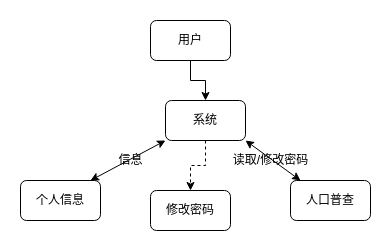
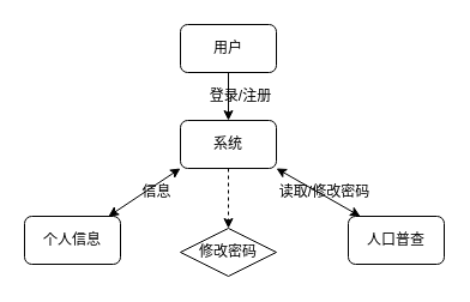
  <mxCell id="0" />
  <mxCell id="1" parent="0" />
  <mxCell id="2" value="" style="edgeStyle=orthogonalEdgeStyle;rounded=0;orthogonalLoop=1;jettySize=auto;html=1;" edge="1" parent="1" source="3" target="5"><mxGeometry relative="1" as="geometry" /></mxCell>
  <mxCell id="3" value="用户" style="rounded=1;whiteSpace=wrap;html=1;" vertex="1" parent="1"><mxGeometry x="150" y="20" width="80" height="40" as="geometry" /></mxCell>
  <mxCell id="4" style="edgeStyle=orthogonalEdgeStyle;rounded=0;orthogonalLoop=1;jettySize=auto;html=1;exitX=0.5;exitY=1;exitDx=0;exitDy=0;dashed=1;" edge="1" parent="1" source="5" target="8"><mxGeometry relative="1" as="geometry" /></mxCell>
- <mxCell id="5" value="系统" style="rounded=1;whiteSpace=wrap;html=1;" vertex="1" parent="1"><mxGeometry x="165" y="100" width="80" height="40" as="geometry" /></mxCell>
+ <mxCell id="5" value="系统" style="rounded=1;whiteSpace=wrap;html=1;" vertex="1" parent="1"><mxGeometry x="150" y="100" width="80" height="40" as="geometry" /></mxCell>
+ <mxCell id="6" value="登录/注册" style="text;html=1;align=center;verticalAlign=middle;resizable=0;points=[];autosize=1;strokeColor=none;fillColor=none;" vertex="1" parent="1"><mxGeometry x="165" y="70" width="70" height="20" as="geometry" /></mxCell>
  <mxCell id="7" value="个人信息" style="rounded=1;whiteSpace=wrap;html=1;" vertex="1" parent="1"><mxGeometry x="20" y="180" width="80" height="40" as="geometry" /></mxCell>
- <mxCell id="8" value="修改密码" style="rounded=1;whiteSpace=wrap;html=1;" vertex="1" parent="1"><mxGeometry x="150" y="190" width="80" height="40" as="geometry" /></mxCell>
+ <mxCell id="8" value="修改密码" style="rhombus;whiteSpace=wrap;html=1;" vertex="1" parent="1"><mxGeometry x="150" y="190" width="80" height="40" as="geometry" /></mxCell>
  <mxCell id="9" value="人口普查" style="rounded=1;whiteSpace=wrap;html=1;" vertex="1" parent="1"><mxGeometry x="290" y="180" width="80" height="40" as="geometry" /></mxCell>
  <mxCell id="10" value="" style="endArrow=classic;startArrow=classic;html=1;rounded=0;entryX=0;entryY=1;entryDx=0;entryDy=0;" edge="1" parent="1" target="5"><mxGeometry width="50" height="50" relative="1" as="geometry"><mxPoint x="90" y="180" as="sourcePoint" /><mxPoint x="140" y="130" as="targetPoint" /></mxGeometry></mxCell>
  <mxCell id="11" value="信息" style="text;html=1;align=center;verticalAlign=middle;resizable=0;points=[];autosize=1;strokeColor=none;fillColor=none;" vertex="1" parent="1"><mxGeometry x="110" y="150" width="40" height="20" as="geometry" /></mxCell>
  <mxCell id="12" value="" style="endArrow=classic;startArrow=classic;html=1;rounded=0;entryX=1;entryY=1;entryDx=0;entryDy=0;" edge="1" parent="1" target="5"><mxGeometry width="50" height="50" relative="1" as="geometry"><mxPoint x="300" y="180" as="sourcePoint" /><mxPoint x="350" y="130" as="targetPoint" /></mxGeometry></mxCell>
  <mxCell id="13" value="读取/修改密码" style="text;html=1;align=center;verticalAlign=middle;resizable=0;points=[];autosize=1;strokeColor=none;fillColor=none;" vertex="1" parent="1"><mxGeometry x="225" y="150" width="90" height="20" as="geometry" /></mxCell>
